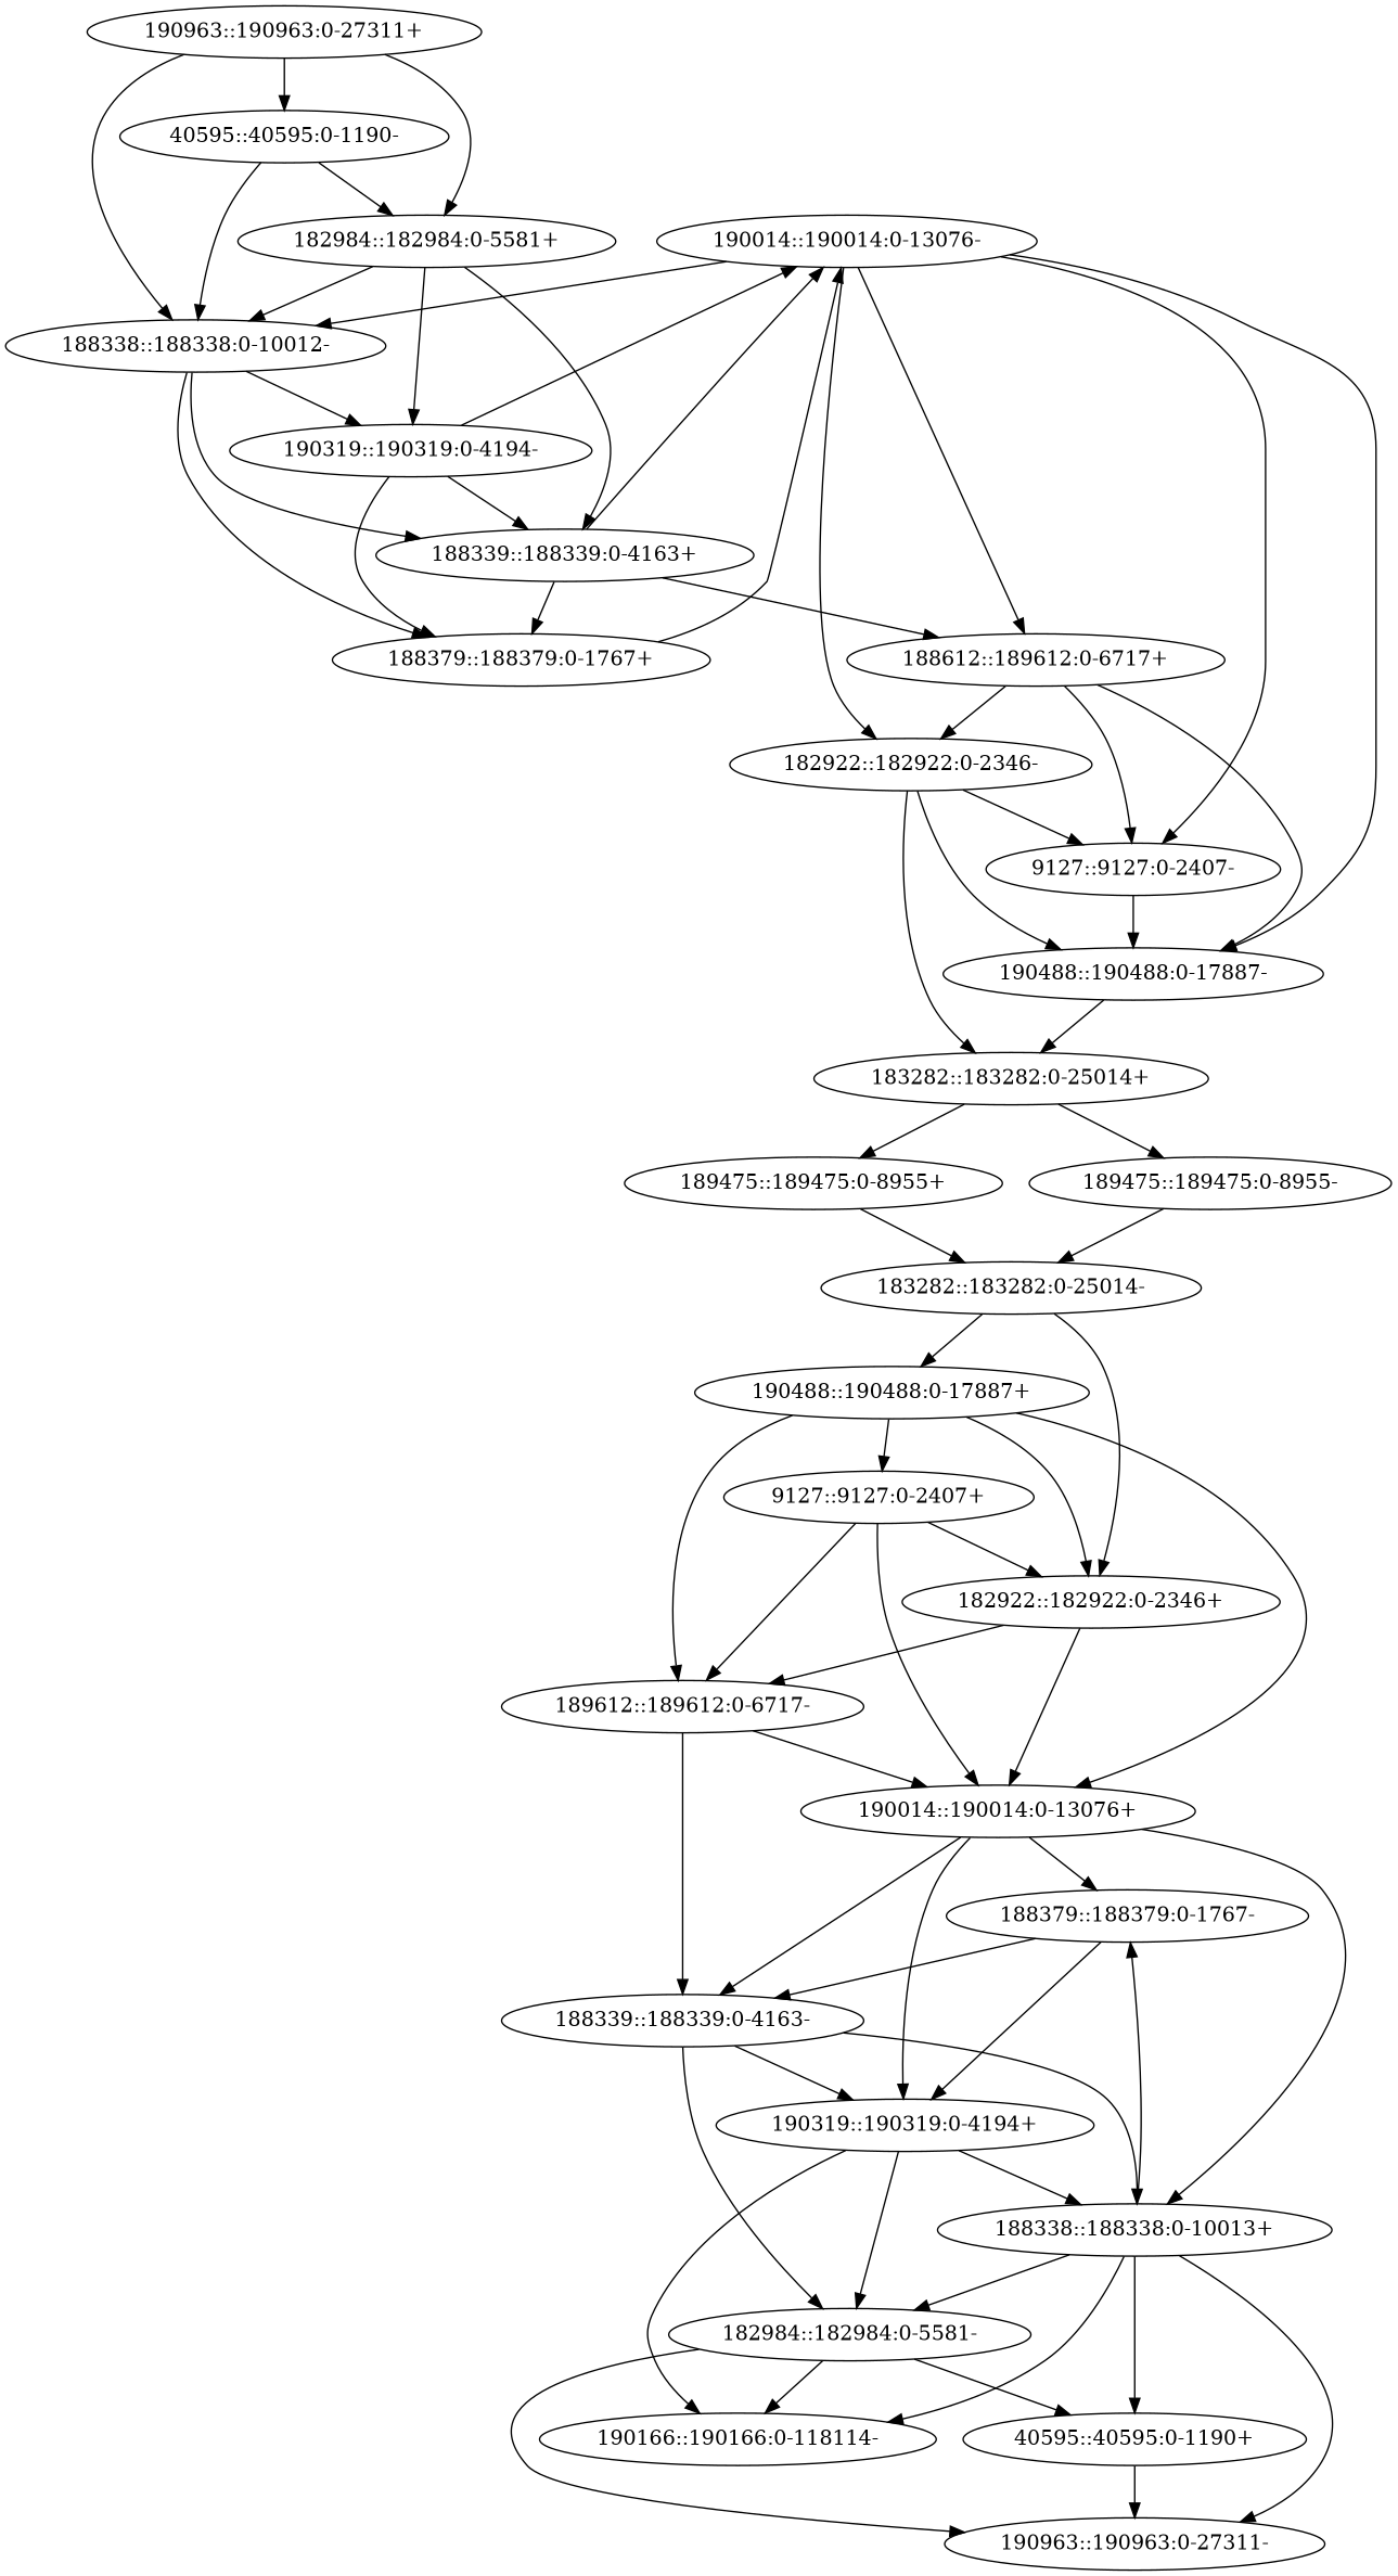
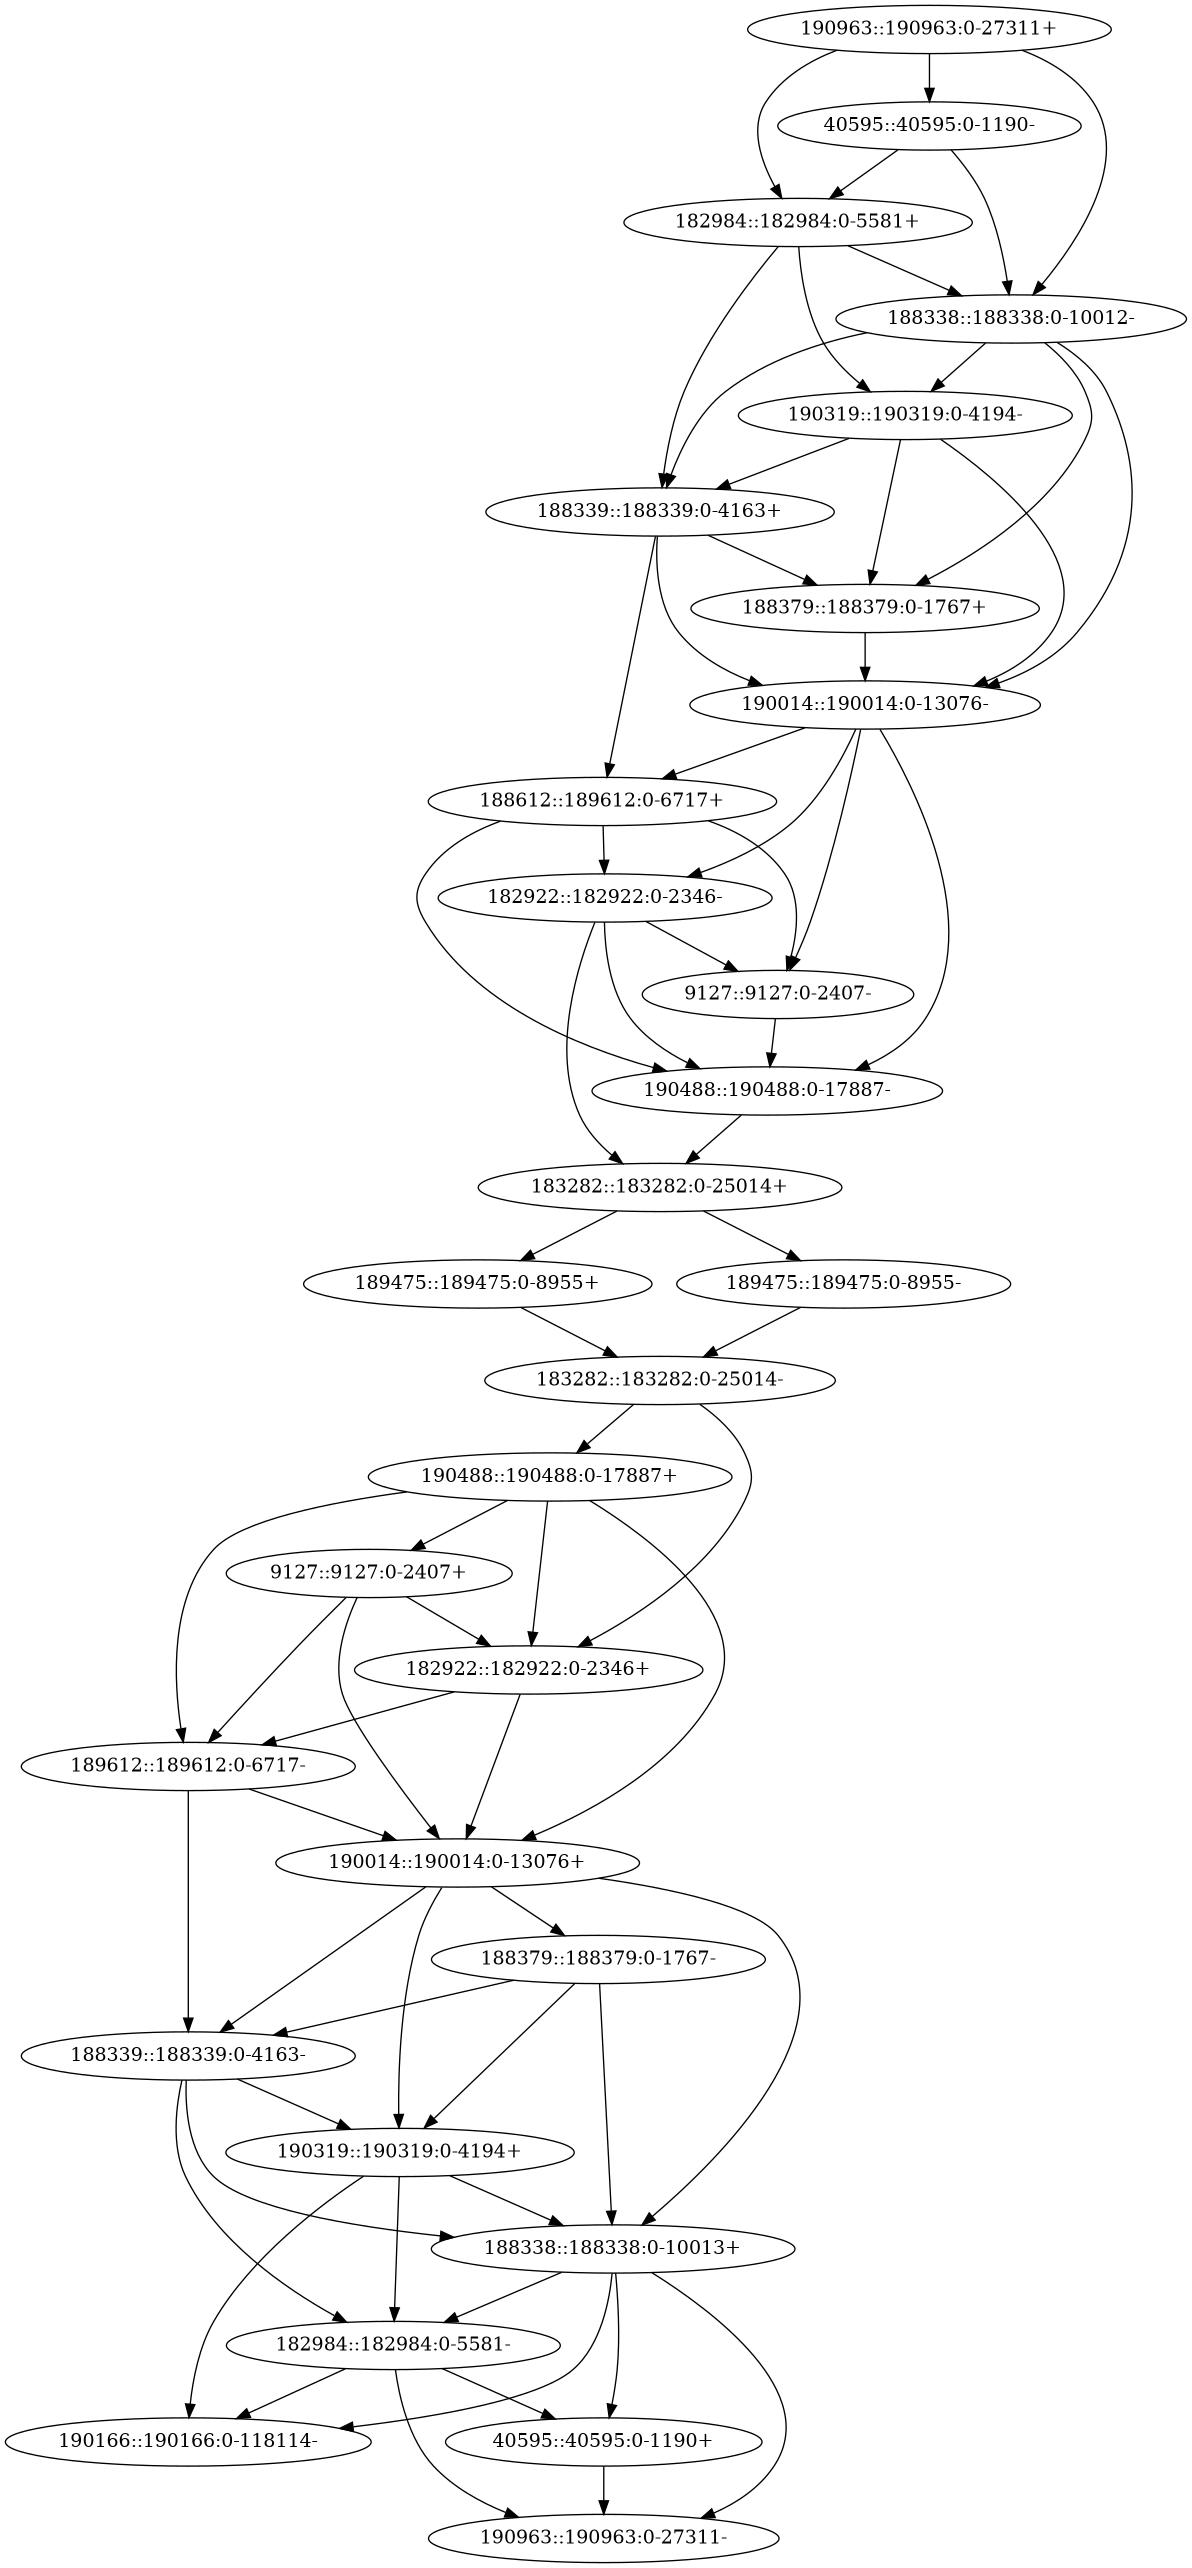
  digraph {
    scaf_num=None
    node [l=13076]
    edge [d=16964 e=100 n=3]
    "190014::190014:0-13076-"
    "188379::188379:0-1767+" [l=1767]
    "9127::9127:0-2407-" [l=2407]
    "190488::190488:0-17887-" [l=17887]
    n5 [l=6717 label="188612::189612:0-6717+"]
    "182922::182922:0-2346-" [l=2346]
    "190014::190014:0-13076+"
    "188379::188379:0-1767-" [l=1767]
    "188338::188338:0-10013+" [l=10013]
    "190319::190319:0-4194+" [l=4194]
    "188339::188339:0-4163-" [l=4163]
    "190963::190963:0-27311-" [l=27311]
    "40595::40595:0-1190+" [l=1190]
    "182984::182984:0-5581-" [l=5581]
    "190166::190166:0-118114-" [l=118114]
    "183282::183282:0-25014+" [l=25014]
    "40595::40595:0-1190-" [l=1190]
    "182984::182984:0-5581+" [l=5581]
    n19 [l=10013 label="188338::188338:0-10012-"]
    "190319::190319:0-4194-" [l=4194]
    "188339::188339:0-4163+" [l=4163]
    "183282::183282:0-25014-" [l=25014]
    "182922::182922:0-2346+" [l=2346]
    "190488::190488:0-17887+" [l=17887]
    "189612::189612:0-6717-" [l=6717]
    "9127::9127:0-2407+" [l=2407]
    "189475::189475:0-8955+" [l=8955]
    "190963::190963:0-27311+" [l=27311]
    "189475::189475:0-8955-" [l=8955]
    "190014::190014:0-13076-" -> "9127::9127:0-2407-"
    "190014::190014:0-13076-" -> "190488::190488:0-17887-" [d=19344 n=2]
    "190014::190014:0-13076-" -> n5 [d=114 n=21]
    "190014::190014:0-13076-" -> "182922::182922:0-2346-" [d=14767]
    "188379::188379:0-1767+" -> "190014::190014:0-13076-" [d=-309 n=15]
    "9127::9127:0-2407-" -> "190488::190488:0-17887-" [d=28 n=10]
    "190488::190488:0-17887-" -> "183282::183282:0-25014+" [d=812 n=17]
    n5 -> "9127::9127:0-2407-" [d=10269 n=5]
    n5 -> "190488::190488:0-17887-" [d=12674]
    n5 -> "182922::182922:0-2346-" [d=8073 n=7]
    "182922::182922:0-2346-" -> "9127::9127:0-2407-" [d=110 n=10]
    "182922::182922:0-2346-" -> "190488::190488:0-17887-" [d=2226 n=9]
    "182922::182922:0-2346-" -> "183282::183282:0-25014+" [d=20699 n=2]
    "190014::190014:0-13076+" -> "188379::188379:0-1767-" [d=-309 n=15]
    "190014::190014:0-13076+" -> "188338::188338:0-10013+" [d=9033 n=6]
    "190014::190014:0-13076+" -> "190319::190319:0-4194+" [d=4710 n=7]
    "190014::190014:0-13076+" -> "188339::188339:0-4163-" [d=1352 n=15]
-   "188338::188338:0-10013+" -> "188379::188379:0-1767-" [d=7632 n=5]
+   "188379::188379:0-1767-" -> "188338::188338:0-10013+" [d=7632 n=5]
    "188379::188379:0-1767-" -> "190319::190319:0-4194+" [d=3339 n=7]
    "188379::188379:0-1767-" -> "188339::188339:0-4163-" [d=-82 n=16]
    "188338::188338:0-10013+" -> "190963::190963:0-27311-" [d=19994]
    "188338::188338:0-10013+" -> "40595::40595:0-1190+" [d=10862 n=4]
    "188338::188338:0-10013+" -> "182984::182984:0-5581-" [d=230 n=18]
    "188338::188338:0-10013+" -> "190166::190166:0-118114-" [d=6248 n=10]
    "190319::190319:0-4194+" -> "188338::188338:0-10013+" [d=152 n=15]
    "190319::190319:0-4194+" -> "182984::182984:0-5581-" [d=10178 n=6]
    "190319::190319:0-4194+" -> "190166::190166:0-118114-" [d=16393]
    "188339::188339:0-4163-" -> "188338::188338:0-10013+" [d=3662 n=10]
    "188339::188339:0-4163-" -> "190319::190319:0-4194+" [d=-667 n=12]
    "188339::188339:0-4163-" -> "182984::182984:0-5581-" [d=13837]
    "40595::40595:0-1190+" -> "190963::190963:0-27311-" [d=8042 n=8]
    "182984::182984:0-5581-" -> "190963::190963:0-27311-" [d=14390 n=8]
    "182984::182984:0-5581-" -> "40595::40595:0-1190+" [d=5157 n=10]
    "182984::182984:0-5581-" -> "190166::190166:0-118114-" [d=547 n=22]
    "183282::183282:0-25014+" -> "189475::189475:0-8955+" [d=-5534 n=2]
    "183282::183282:0-25014+" -> "189475::189475:0-8955-" [d=336 n=21]
    "40595::40595:0-1190-" -> "182984::182984:0-5581+" [d=5157 n=10]
    "40595::40595:0-1190-" -> n19 [d=10862 n=4]
    "182984::182984:0-5581+" -> n19 [d=230 n=18]
    "182984::182984:0-5581+" -> "190319::190319:0-4194-" [d=10178 n=6]
    "182984::182984:0-5581+" -> "188339::188339:0-4163+" [d=13837]
-   "190014::190014:0-13076-" -> n19 [d=9033 n=6]
+   n19 -> "190014::190014:0-13076-" [d=9033 n=6]
    n19 -> "188379::188379:0-1767+" [d=7632 n=5]
    n19 -> "190319::190319:0-4194-" [d=152 n=15]
    n19 -> "188339::188339:0-4163+" [d=3662 n=10]
    "190319::190319:0-4194-" -> "190014::190014:0-13076-" [d=4710 n=7]
    "190319::190319:0-4194-" -> "188379::188379:0-1767+" [d=3339 n=7]
    "190319::190319:0-4194-" -> "188339::188339:0-4163+" [d=-667 n=12]
    "188339::188339:0-4163+" -> "190014::190014:0-13076-" [d=1352 n=15]
    "188339::188339:0-4163+" -> "188379::188379:0-1767+" [d=-82 n=16]
    "188339::188339:0-4163+" -> n5 [d=14298 n=2]
    "183282::183282:0-25014-" -> "182922::182922:0-2346+" [d=20699 n=2]
    "183282::183282:0-25014-" -> "190488::190488:0-17887+" [d=812 n=17]
    "182922::182922:0-2346+" -> "190014::190014:0-13076+" [d=14767]
    "182922::182922:0-2346+" -> "189612::189612:0-6717-" [d=8073 n=7]
    "190488::190488:0-17887+" -> "190014::190014:0-13076+" [d=19344 n=2]
    "190488::190488:0-17887+" -> "182922::182922:0-2346+" [d=2226 n=9]
    "190488::190488:0-17887+" -> "189612::189612:0-6717-" [d=12674]
    "190488::190488:0-17887+" -> "9127::9127:0-2407+" [d=28 n=10]
    "189612::189612:0-6717-" -> "190014::190014:0-13076+" [d=114 n=21]
    "189612::189612:0-6717-" -> "188339::188339:0-4163-" [d=14298 n=2]
    "9127::9127:0-2407+" -> "190014::190014:0-13076+"
    "9127::9127:0-2407+" -> "182922::182922:0-2346+" [d=110 n=10]
    "9127::9127:0-2407+" -> "189612::189612:0-6717-" [d=10269 n=5]
    "189475::189475:0-8955+" -> "183282::183282:0-25014-" [d=336 n=21]
    "190963::190963:0-27311+" -> "40595::40595:0-1190-" [d=8042 n=8]
    "190963::190963:0-27311+" -> "182984::182984:0-5581+" [d=14390 n=8]
    "190963::190963:0-27311+" -> n19 [d=19994]
    "189475::189475:0-8955-" -> "183282::183282:0-25014-" [d=-5534 n=2]
  }
